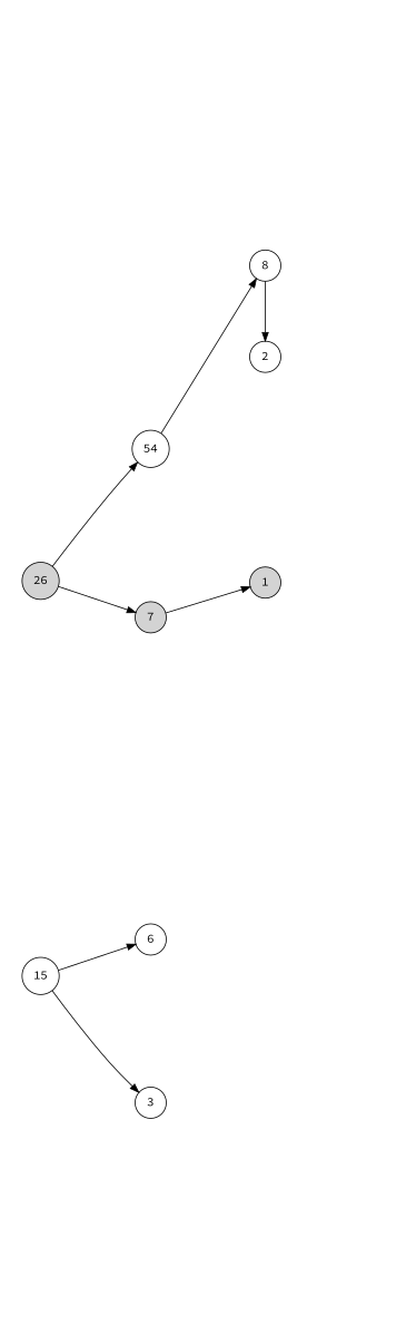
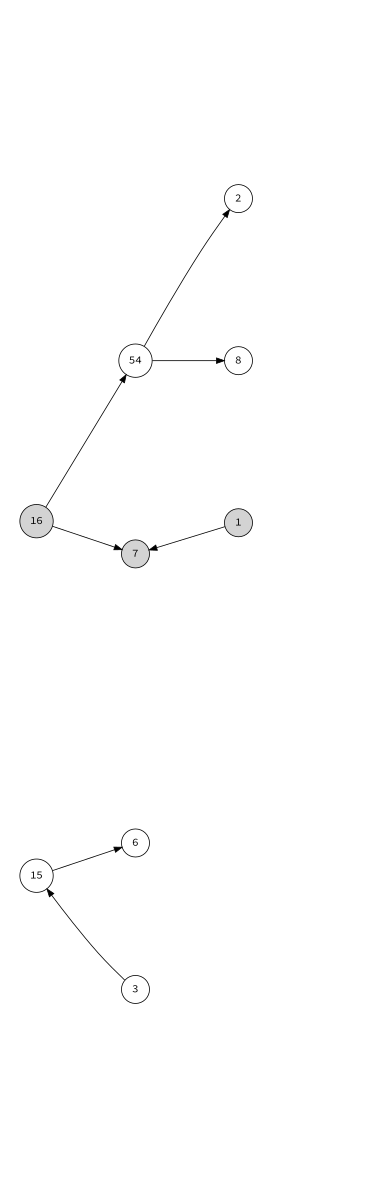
  digraph {
    fontname="Source Code Pro"
    rankdir=LR
    node [fontname="Source Code Pro" shape=circle style=invis]
    edge [fontname="Source Code Pro" style=invis]
    nila2l
    nila2m
    nila2r
    nila8l
    nila8m
    nila8r
    n7 [fillcolor=white fontcolor=black label=2 style=filled]
    nila14m
    n9 [fillcolor=white fontcolor=black label=8 style=filled]
    nila1l
    nila1m
    nila1r
    n13 [fillcolor=lightgray fontcolor=black label=1 style=filled]
    nila7m
    nila7r
    n16 [fillcolor=white fontcolor=black label=54 style=filled]
    nila16m
    n18 [fillcolor=lightgray fontcolor=black label=7 style=filled]
    nila9l
    nila9m
    nila9r
    nila3l
    nila3m
    nila3r
    n25 [fillcolor=white fontcolor=black label=6 style=filled]
    nila10m
    n27 [fillcolor=white fontcolor=black label=3 style=filled]
-   n28 [fillcolor=lightgray fontcolor=black label=26 style=filled]
+   n28 [fillcolor=lightgray fontcolor=black label=16 style=filled]
    nila4m
    n30 [fillcolor=white fontcolor=black label=15 style=filled]
    subgraph sub_1 {
      rank=same
      nila2l
      nila2m
      nila2r
    }
    subgraph sub_2 {
      rank=same
      nila8l
      nila8m
      nila8r
    }
    subgraph sub_3 {
      rank=same
      n7
      nila14m
      n9
    }
    subgraph sub_4 {
      rank=same
      nila1l
      nila1m
      nila1r
    }
    subgraph sub_5 {
      rank=same
      n13
      nila7m
      nila7r
    }
    subgraph sub_6 {
      rank=same
      n16
      nila16m
      n18
    }
    subgraph sub_7 {
      rank=same
      nila9l
      nila9m
      nila9r
    }
    subgraph sub_8 {
      rank=same
      nila3l
      nila3m
      nila3r
    }
    subgraph sub_9 {
      rank=same
      n25
      nila10m
      n27
    }
    subgraph sub_10 {
      rank=same
      n28
      nila4m
      n30
    }
    nila2l -> nila2m
    nila2m -> nila2r
    nila8l -> nila8m
    nila8m -> nila8r
    n7 -> nila2l
    n7 -> nila2m
    n7 -> nila2r
    n7 -> nila14m
    nila14m -> n9
    n9 -> nila8l
    n9 -> nila8m
    n9 -> nila8r
    nila1l -> nila1m
    nila1m -> nila1r
    n13 -> nila1l
    n13 -> nila1m
    n13 -> nila1r
    n13 -> nila7m
    nila7m -> nila7r
-   n9 -> n7 [style=""]
+   n16 -> n7 [style=""]
    n16 -> nila14m
    n16 -> n9 [style=""]
    n16 -> nila16m
    nila16m -> n18
-   n18 -> n13 [style=""]
+   n13 -> n18 [style=""]
    n18 -> nila7m
    n18 -> nila7r
    nila9l -> nila9m
    nila9m -> nila9r
    nila3l -> nila3m
    nila3m -> nila3r
    n25 -> nila9l
    n25 -> nila9m
    n25 -> nila9r
    n25 -> nila10m
    nila10m -> n27
    n27 -> nila3l
    n27 -> nila3m
    n27 -> nila3r
    n28 -> n16 [style=""]
    n28 -> nila16m
    n28 -> n18 [style=""]
    n28 -> nila4m
    nila4m -> n30
    n30 -> n25 [style=""]
    n30 -> nila10m
-   n30 -> n27 [style=""]
+   n27 -> n30 [style=""]
  }
